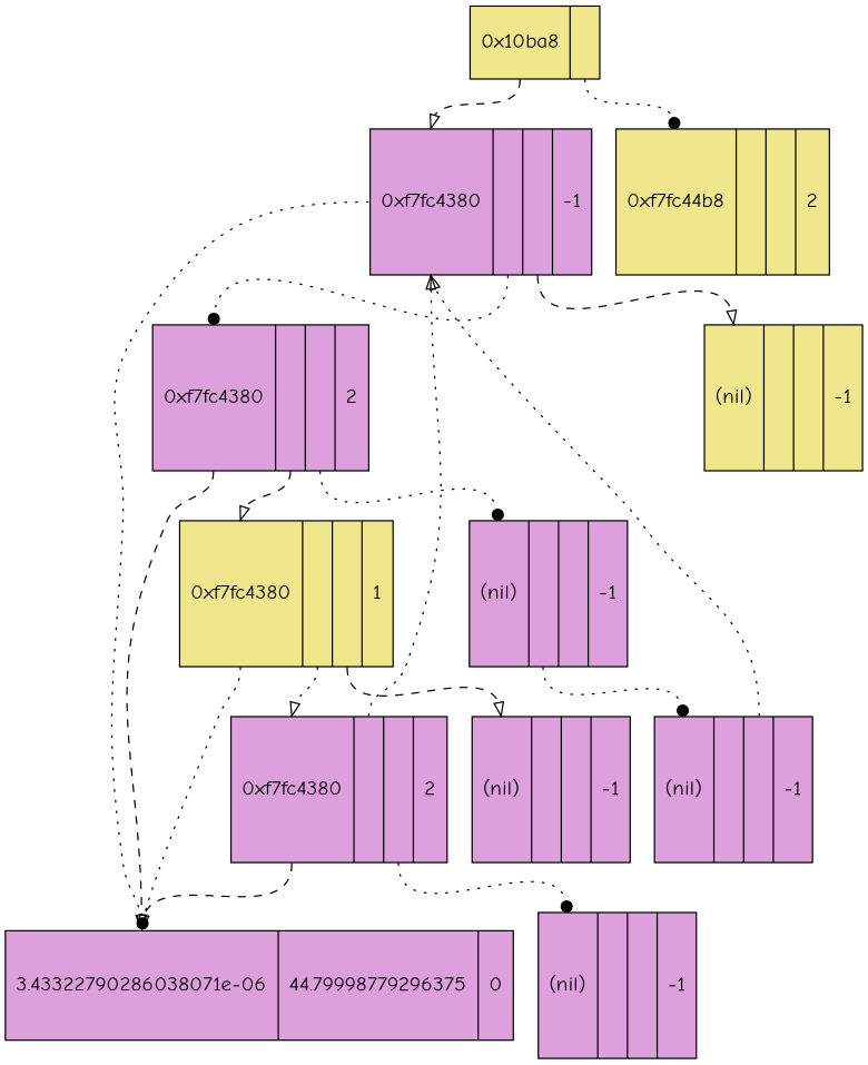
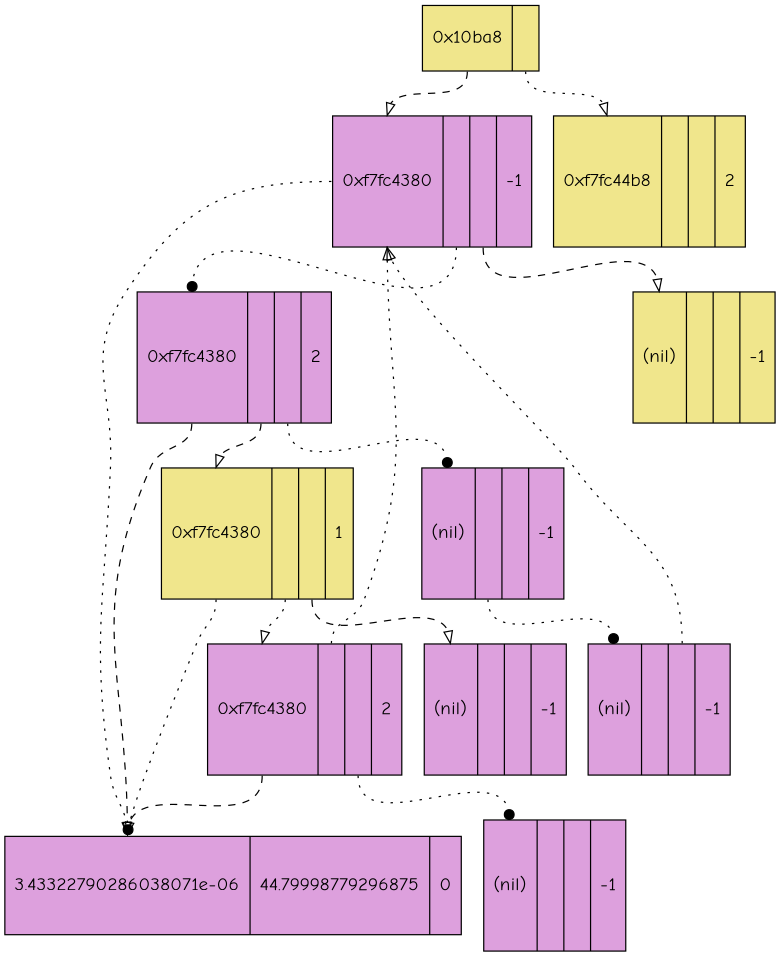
  digraph {
    fontname="Comic Neue"
    rankdir=TB
    node [fillcolor=plum fontname="Comic Neue" fontsize=16 shape=record style=filled]
    edge [arrowhead=onormal fontname="Comic Neue" headport=f0 style=dotted tailport=f1]
    n1 [fillcolor=khaki height=0.75 label="<f0> 0x10ba8| <f1>" width=0.97]
    n2 [height=1.50 label="<f0> 0xf7fc4380| <f1> | <f2> |-1" width=1.25]
    n3 [fillcolor=khaki height=1.50 label="<f0> 0xf7fc44b8| | |2" width=1.25]
-   n4 [height=1.12 label="<f0> 3.43322790286038071e-06|44.79998779296375|0" width=2.64]
+   n4 [height=1.12 label="<f0> 3.43322790286038071e-06|44.79998779296875|0" width=2.64]
    n5 [height=1.50 label="<f0> 0xf7fc4380| <f1> | <f2> |2" width=1.25]
    n6 [fillcolor=khaki height=1.50 label="<f0> (nil)| | |-1" width=0.75]
    n7 [fillcolor=khaki height=1.50 label="<f0> 0xf7fc4380| <f1> | <f2> |1" width=1.25]
    n8 [height=1.50 label="<f0> (nil)| <f1> | <f2> |-1" width=0.75]
    n9 [height=1.50 label="<f0> 0xf7fc4380| <f1> | <f2> |2" width=1.25]
    n10 [height=1.50 label="<f0> (nil)| | |-1" width=0.75]
    n11 [height=1.50 label="<f0> (nil)| <f1> | <f2> |-1" width=0.75]
    n12 [height=1.50 label="<f0> (nil)| | |-1" width=0.75]
    n1 -> n2 [style=dashed tailport=f0]
-   n1 -> n3 [arrowhead=dot]
+   n1 -> n3
    n2 -> n4 [tailport=f0]
    n2 -> n5 [arrowhead=dot]
    n2 -> n6 [style=dashed tailport=f2]
    n5 -> n4 [style=dashed tailport=f0]
    n5 -> n7 [style=dashed]
    n5 -> n8 [arrowhead=dot tailport=f2]
    n7 -> n4 [tailport=f0]
    n7 -> n9
    n7 -> n10 [style=dashed tailport=f2]
    n8 -> n11 [arrowhead=dot]
    n9 -> n2
    n9 -> n4 [arrowhead=dot style=dashed tailport=f0]
    n9 -> n12 [arrowhead=dot tailport=f2]
    n11 -> n2 [tailport=f2]
  }
